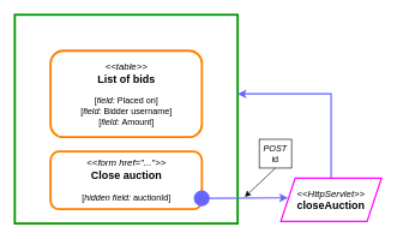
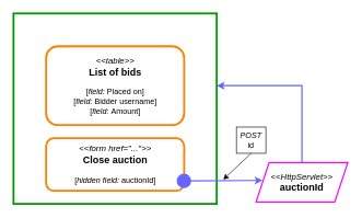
  <mxCell id="0" />
  <mxCell id="1" parent="0" />
  <mxCell id="2" value="" style="whiteSpace=wrap;html=1;strokeWidth=3;strokeColor=#009900;movable=1;resizable=1;rotatable=1;deletable=1;editable=1;locked=0;connectable=1;" parent="1" vertex="1"><mxGeometry x="20" y="20" width="310" height="290" as="geometry" /></mxCell>
  <mxCell id="3" value="&lt;font style=&quot;&quot;&gt;&lt;i style=&quot;font-size: 13px;&quot;&gt;&amp;lt;&amp;lt;table&amp;gt;&amp;gt;&lt;/i&gt;&lt;br&gt;&lt;span style=&quot;font-size: 15px;&quot;&gt;&lt;b&gt;List of bids&lt;br&gt;&lt;/b&gt;&lt;/span&gt;&lt;br&gt;[&lt;i&gt;field:&lt;/i&gt;&amp;nbsp;Placed on]&lt;br&gt;[&lt;i style=&quot;border-color: var(--border-color);&quot;&gt;field:&lt;/i&gt;&amp;nbsp;Bidder username]&lt;br&gt;[&lt;i style=&quot;border-color: var(--border-color);&quot;&gt;field:&lt;/i&gt;&amp;nbsp;Amount]&lt;br&gt;&lt;/font&gt;" style="rounded=1;whiteSpace=wrap;html=1;strokeWidth=3;strokeColor=#FF8000;" parent="1" vertex="1"><mxGeometry x="69.71" y="70" width="210.58" height="120" as="geometry" /></mxCell>
  <mxCell id="4" value="&lt;font style=&quot;&quot;&gt;&lt;i style=&quot;font-size: 13px;&quot;&gt;&amp;lt;&amp;lt;form href=&quot;...&quot;&amp;gt;&amp;gt;&lt;/i&gt;&lt;br&gt;&lt;span style=&quot;font-size: 15px;&quot;&gt;&lt;b&gt;Close auction&lt;br&gt;&lt;/b&gt;&lt;/span&gt;&lt;br&gt;[&lt;i&gt;hidden field:&lt;/i&gt;&amp;nbsp;auctionId]&lt;br&gt;&lt;/font&gt;" style="rounded=1;whiteSpace=wrap;html=1;strokeWidth=3;strokeColor=#FF8000;" vertex="1" parent="1"><mxGeometry x="69.71" y="210" width="210.58" height="80" as="geometry" /></mxCell>
- <mxCell id="5" value="&lt;font style=&quot;&quot;&gt;&lt;i style=&quot;font-size: 13px;&quot;&gt;&amp;lt;&amp;lt;HttpServlet&amp;gt;&amp;gt;&lt;/i&gt;&lt;br&gt;&lt;span style=&quot;font-size: 15px;&quot;&gt;&lt;b&gt;closeAuction&lt;/b&gt;&lt;/span&gt;&lt;br&gt;&lt;/font&gt;" style="shape=parallelogram;perimeter=parallelogramPerimeter;whiteSpace=wrap;html=1;fixedSize=1;strokeColor=#FF00FF;strokeWidth=2;" vertex="1" parent="1"><mxGeometry x="390" y="247" width="140" height="60" as="geometry" /></mxCell>
+ <mxCell id="5" value="&lt;font style=&quot;&quot;&gt;&lt;i style=&quot;font-size: 13px;&quot;&gt;&amp;lt;&amp;lt;HttpServlet&amp;gt;&amp;gt;&lt;/i&gt;&lt;br&gt;&lt;span style=&quot;font-size: 15px;&quot;&gt;&lt;b&gt;auctionId&lt;/b&gt;&lt;/span&gt;&lt;br&gt;&lt;/font&gt;" style="shape=parallelogram;perimeter=parallelogramPerimeter;whiteSpace=wrap;html=1;fixedSize=1;strokeColor=#FF00FF;strokeWidth=2;" vertex="1" parent="1"><mxGeometry x="390" y="247" width="140" height="60" as="geometry" /></mxCell>
  <mxCell id="6" value="&lt;i&gt;POST&lt;br&gt;&lt;/i&gt;id" style="rounded=0;whiteSpace=wrap;html=1;" vertex="1" parent="1"><mxGeometry x="360" y="193" width="45" height="40" as="geometry" /></mxCell>
  <mxCell id="7" value="" style="endArrow=classic;html=1;rounded=0;exitX=0.5;exitY=1;exitDx=0;exitDy=0;" edge="1" parent="1" source="6"><mxGeometry width="50" height="50" relative="1" as="geometry"><mxPoint x="420" y="313" as="sourcePoint" /><mxPoint x="340" y="273" as="targetPoint" /></mxGeometry></mxCell>
  <mxCell id="8" value="" style="endArrow=none;html=1;rounded=0;strokeColor=#6666FF;strokeWidth=2;startArrow=classic;startFill=1;" edge="1" parent="1" target="9"><mxGeometry width="50" height="50" relative="1" as="geometry"><mxPoint x="399.887" y="274.338" as="sourcePoint" /><mxPoint x="270" y="280" as="targetPoint" /></mxGeometry></mxCell>
  <mxCell id="9" value="" style="ellipse;whiteSpace=wrap;html=1;aspect=fixed;strokeWidth=2;fillColor=#6666FF;strokeColor=#6666FF;" vertex="1" parent="1"><mxGeometry x="270" y="265" width="20" height="20" as="geometry" /></mxCell>
  <mxCell id="10" value="" style="endArrow=none;html=1;rounded=0;strokeColor=#6666FF;strokeWidth=2;startArrow=classic;startFill=1;entryX=0.5;entryY=0;entryDx=0;entryDy=0;exitX=1;exitY=0.379;exitDx=0;exitDy=0;exitPerimeter=0;" edge="1" parent="1" source="2" target="5"><mxGeometry width="50" height="50" relative="1" as="geometry"><mxPoint x="519.887" y="89.998" as="sourcePoint" /><mxPoint x="410" y="90.66" as="targetPoint" /><Array as="points"><mxPoint x="460" y="130" /></Array></mxGeometry></mxCell>
